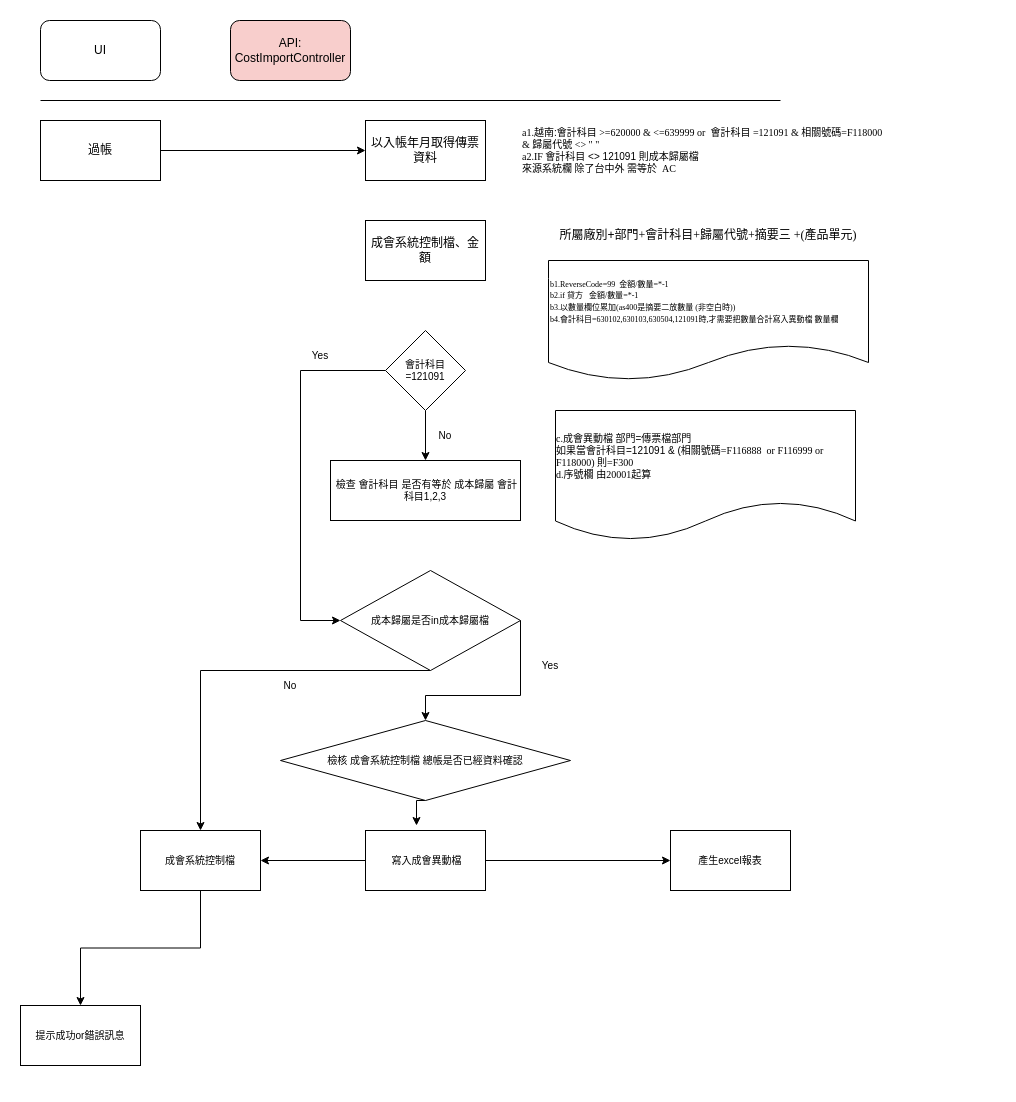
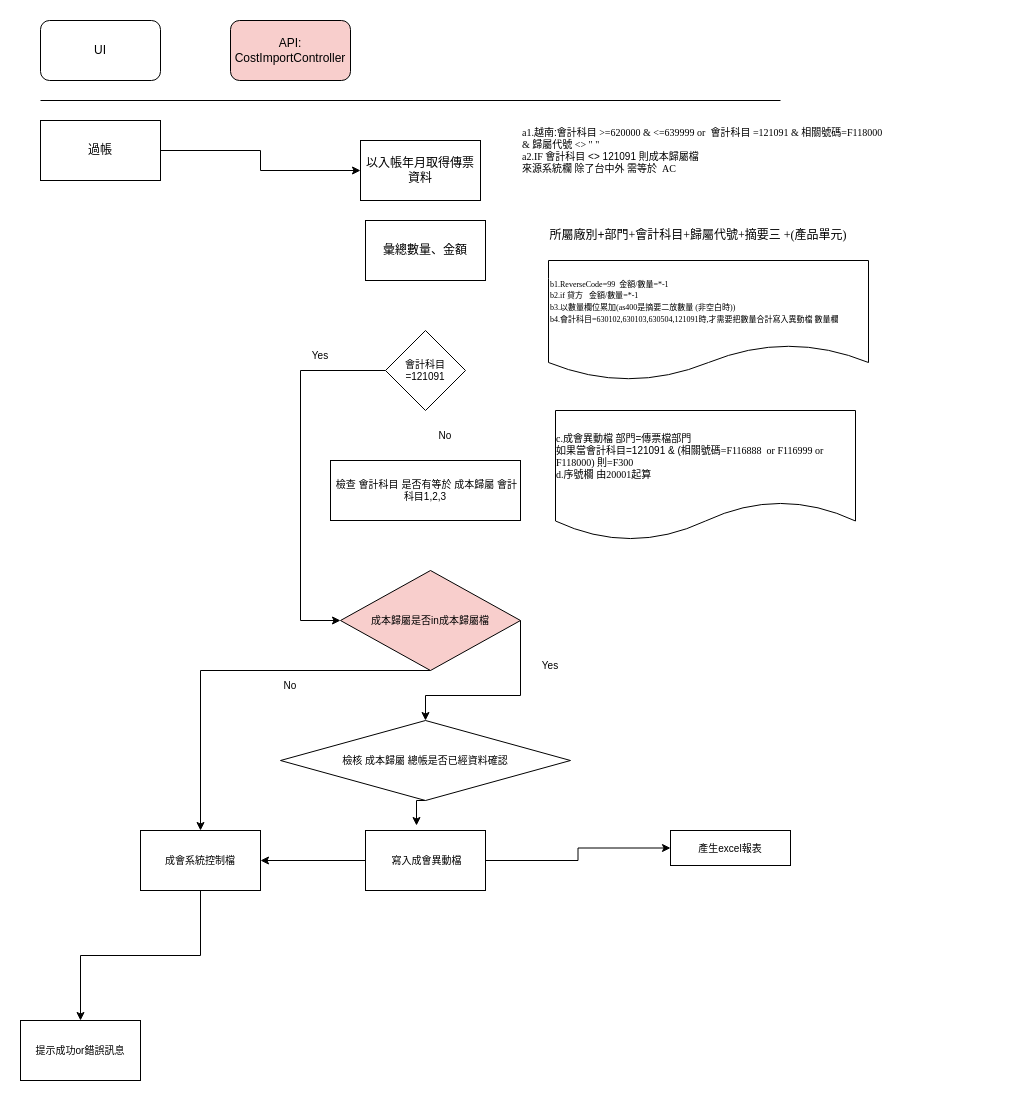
  <mxCell id="0" />
  <mxCell id="1" parent="0" />
  <mxCell id="2" style="edgeStyle=orthogonalEdgeStyle;rounded=0;orthogonalLoop=1;jettySize=auto;html=1;exitX=1;exitY=0.5;exitDx=0;exitDy=0;entryX=0;entryY=0.5;entryDx=0;entryDy=0;" edge="1" parent="1" source="3" target="7"><mxGeometry relative="1" as="geometry"><mxPoint x="230" y="150" as="targetPoint" /></mxGeometry></mxCell>
  <mxCell id="3" value="過帳" style="rounded=0;whiteSpace=wrap;html=1;" vertex="1" parent="1"><mxGeometry x="40" y="120" width="120" height="60" as="geometry" /></mxCell>
  <mxCell id="4" value="UI" style="rounded=1;whiteSpace=wrap;html=1;" vertex="1" parent="1"><mxGeometry x="40" y="20" width="120" height="60" as="geometry" /></mxCell>
  <mxCell id="5" value="API:&lt;br&gt;CostImportController" style="rounded=1;whiteSpace=wrap;html=1;fillColor=#f8cecc;" vertex="1" parent="1"><mxGeometry x="230" y="20" width="120" height="60" as="geometry" /></mxCell>
  <mxCell id="6" value="" style="endArrow=none;html=1;rounded=0;" edge="1" parent="1"><mxGeometry width="50" height="50" relative="1" as="geometry"><mxPoint x="40" y="100" as="sourcePoint" /><mxPoint x="780" y="100" as="targetPoint" /></mxGeometry></mxCell>
- <mxCell id="7" value="以入帳年月取得傳票資料" style="rounded=0;whiteSpace=wrap;html=1;" vertex="1" parent="1"><mxGeometry x="365" y="120" width="120" height="60" as="geometry" /></mxCell>
+ <mxCell id="7" value="以入帳年月取得傳票資料" style="rounded=0;whiteSpace=wrap;html=1;" vertex="1" parent="1"><mxGeometry x="360" y="140" width="120" height="60" as="geometry" /></mxCell>
  <mxCell id="8" value="&lt;p style=&quot;margin: 0in; font-size: 10px;&quot;&gt;&lt;font style=&quot;font-size: 10px;&quot;&gt;&lt;span style=&quot;font-family: Calibri; font-size: 10px;&quot;&gt;a1.&lt;/span&gt;&lt;span style=&quot;font-family: &amp;quot;Microsoft JhengHei&amp;quot;; font-size: 10px;&quot;&gt;越南&lt;/span&gt;:&lt;span style=&quot;font-family: &amp;quot;Microsoft JhengHei&amp;quot;; font-size: 10px;&quot;&gt;會計科目&lt;/span&gt;&lt;span style=&quot;font-family: Calibri; font-size: 10px;&quot;&gt; &amp;gt;=620000 &amp;amp; &amp;lt;=639999 or&amp;nbsp; &lt;/span&gt;&lt;span style=&quot;font-family: &amp;quot;Microsoft JhengHei&amp;quot;; font-size: 10px;&quot;&gt;會計科目&lt;/span&gt;&lt;span style=&quot;font-family: Calibri; font-size: 10px;&quot;&gt; =121091 &amp;amp; &lt;/span&gt;相關號碼&lt;span style=&quot;font-family: Calibri; font-size: 10px;&quot;&gt;=F118000&lt;br style=&quot;font-size: 10px;&quot;&gt;&amp;amp; &lt;/span&gt;&lt;span style=&quot;font-family: &amp;quot;Microsoft JhengHei&amp;quot;; font-size: 10px;&quot;&gt;歸屬代號&lt;/span&gt;&lt;span style=&quot;font-family: Calibri; font-size: 10px;&quot;&gt; &amp;lt;&amp;gt; &quot; &quot; &lt;/span&gt;&lt;/font&gt;&lt;/p&gt;&lt;p style=&quot;margin: 0in; font-size: 10px;&quot;&gt;&lt;font style=&quot;font-size: 10px;&quot;&gt;&lt;span style=&quot;font-family: Calibri; font-size: 10px;&quot;&gt;a2.IF &lt;/span&gt;&lt;span style=&quot;font-family: &amp;quot;Microsoft JhengHei&amp;quot;; font-size: 10px;&quot;&gt;會計科目&lt;/span&gt; &amp;lt;&amp;gt; 121091 &lt;span style=&quot;font-family: &amp;quot;Microsoft JhengHei&amp;quot;; font-size: 10px;&quot;&gt;則成本歸屬檔&lt;br style=&quot;font-size: 10px;&quot;&gt;來源系統欄 除了台中外 需等於&lt;/span&gt;&lt;span style=&quot;font-family: Calibri; font-size: 10px;&quot;&gt;&amp;nbsp; AC&lt;/span&gt;&lt;/font&gt;&lt;/p&gt;" style="text;html=1;strokeColor=none;fillColor=none;align=left;verticalAlign=middle;whiteSpace=wrap;rounded=0;" vertex="1" parent="1"><mxGeometry x="520" y="105" width="474" height="90" as="geometry" /></mxCell>
- <mxCell id="9" value="成會系統控制檔、金額" style="rounded=0;whiteSpace=wrap;html=1;" vertex="1" parent="1"><mxGeometry x="365" y="220" width="120" height="60" as="geometry" /></mxCell>
- <mxCell id="10" value="&lt;span style=&quot;font-family:&amp;quot;Microsoft JhengHei&amp;quot;&quot;&gt;所屬廠別&lt;/span&gt;&lt;span style=&quot;font-family:&lt;br/&gt;Calibri&quot;&gt;+&lt;/span&gt;&lt;span style=&quot;font-family:&amp;quot;Microsoft JhengHei&amp;quot;&quot;&gt;部門&lt;/span&gt;&lt;span style=&quot;font-family:Calibri&quot;&gt;+&lt;/span&gt;&lt;span style=&quot;font-family:&amp;quot;Microsoft JhengHei&amp;quot;&quot;&gt;會計科目&lt;/span&gt;&lt;span style=&quot;font-family:Calibri&quot;&gt;+&lt;/span&gt;&lt;span style=&quot;font-family:&amp;quot;Microsoft JhengHei&amp;quot;&quot;&gt;歸屬代號&lt;/span&gt;&lt;span style=&quot;font-family:Calibri&quot;&gt;+&lt;/span&gt;&lt;span style=&quot;font-family:&amp;quot;Microsoft JhengHei&amp;quot;&quot;&gt;摘要三&lt;/span&gt;&lt;span style=&quot;font-family:Calibri&quot;&gt; +(&lt;/span&gt;&lt;span style=&quot;font-family:&amp;quot;Microsoft JhengHei&amp;quot;&quot;&gt;產品單元&lt;/span&gt;&lt;span style=&quot;font-family:Calibri&quot;&gt;)&lt;/span&gt;" style="text;html=1;strokeColor=none;fillColor=none;align=center;verticalAlign=middle;whiteSpace=wrap;rounded=0;" vertex="1" parent="1"><mxGeometry x="515" y="220" width="386" height="30" as="geometry" /></mxCell>
- <mxCell id="11" style="edgeStyle=orthogonalEdgeStyle;rounded=0;orthogonalLoop=1;jettySize=auto;html=1;exitX=0.5;exitY=1;exitDx=0;exitDy=0;entryX=0.5;entryY=0;entryDx=0;entryDy=0;fontSize=10;" edge="1" parent="1" source="13" target="14"><mxGeometry relative="1" as="geometry" /></mxCell>
+ <mxCell id="9" value="彙總數量、金額" style="rounded=0;whiteSpace=wrap;html=1;" vertex="1" parent="1"><mxGeometry x="365" y="220" width="120" height="60" as="geometry" /></mxCell>
+ <mxCell id="10" value="&lt;span style=&quot;font-family:&amp;quot;Microsoft JhengHei&amp;quot;&quot;&gt;所屬廠別&lt;/span&gt;&lt;span style=&quot;font-family:&lt;br/&gt;Calibri&quot;&gt;+&lt;/span&gt;&lt;span style=&quot;font-family:&amp;quot;Microsoft JhengHei&amp;quot;&quot;&gt;部門&lt;/span&gt;&lt;span style=&quot;font-family:Calibri&quot;&gt;+&lt;/span&gt;&lt;span style=&quot;font-family:&amp;quot;Microsoft JhengHei&amp;quot;&quot;&gt;會計科目&lt;/span&gt;&lt;span style=&quot;font-family:Calibri&quot;&gt;+&lt;/span&gt;&lt;span style=&quot;font-family:&amp;quot;Microsoft JhengHei&amp;quot;&quot;&gt;歸屬代號&lt;/span&gt;&lt;span style=&quot;font-family:Calibri&quot;&gt;+&lt;/span&gt;&lt;span style=&quot;font-family:&amp;quot;Microsoft JhengHei&amp;quot;&quot;&gt;摘要三&lt;/span&gt;&lt;span style=&quot;font-family:Calibri&quot;&gt; +(&lt;/span&gt;&lt;span style=&quot;font-family:&amp;quot;Microsoft JhengHei&amp;quot;&quot;&gt;產品單元&lt;/span&gt;&lt;span style=&quot;font-family:Calibri&quot;&gt;)&lt;/span&gt;" style="text;html=1;strokeColor=none;fillColor=none;align=center;verticalAlign=middle;whiteSpace=wrap;rounded=0;" vertex="1" parent="1"><mxGeometry x="505" y="220" width="386" height="30" as="geometry" /></mxCell>
  <mxCell id="12" style="edgeStyle=orthogonalEdgeStyle;rounded=0;orthogonalLoop=1;jettySize=auto;html=1;exitX=0;exitY=0.5;exitDx=0;exitDy=0;entryX=0;entryY=0.5;entryDx=0;entryDy=0;fontSize=10;" edge="1" parent="1" source="13" target="18"><mxGeometry relative="1" as="geometry"><Array as="points"><mxPoint x="300" y="370" /><mxPoint x="300" y="620" /></Array></mxGeometry></mxCell>
  <mxCell id="13" value="&lt;span style=&quot;font-size: 10px;&quot;&gt;會計科目 =121091&lt;/span&gt;" style="rhombus;whiteSpace=wrap;html=1;fontSize=10;" vertex="1" parent="1"><mxGeometry x="385" y="330" width="80" height="80" as="geometry" /></mxCell>
  <mxCell id="14" value="&lt;span style=&quot;font-size: 10px;&quot;&gt;&amp;nbsp;檢查 會計科目 是否有等於 成本歸屬 會計科目1,2,3&lt;/span&gt;" style="rounded=0;whiteSpace=wrap;html=1;fontSize=10;" vertex="1" parent="1"><mxGeometry x="330" y="460" width="190" height="60" as="geometry" /></mxCell>
  <mxCell id="15" value="No" style="text;html=1;strokeColor=none;fillColor=none;align=center;verticalAlign=middle;whiteSpace=wrap;rounded=0;fontSize=10;" vertex="1" parent="1"><mxGeometry x="415" y="420" width="60" height="30" as="geometry" /></mxCell>
  <mxCell id="16" style="edgeStyle=orthogonalEdgeStyle;rounded=0;orthogonalLoop=1;jettySize=auto;html=1;exitX=1;exitY=0.5;exitDx=0;exitDy=0;entryX=0.5;entryY=0;entryDx=0;entryDy=0;fontSize=10;" edge="1" parent="1" source="18" target="24"><mxGeometry relative="1" as="geometry"><Array as="points"><mxPoint x="520" y="695" /><mxPoint x="425" y="695" /></Array></mxGeometry></mxCell>
  <mxCell id="17" style="edgeStyle=orthogonalEdgeStyle;rounded=0;orthogonalLoop=1;jettySize=auto;html=1;exitX=0.5;exitY=1;exitDx=0;exitDy=0;entryX=0.5;entryY=0;entryDx=0;entryDy=0;fontSize=10;" edge="1" parent="1" source="18" target="27"><mxGeometry relative="1" as="geometry"><Array as="points"><mxPoint x="200" y="670" /></Array></mxGeometry></mxCell>
- <mxCell id="18" value="&lt;span style=&quot;font-size: 10px;&quot;&gt;成本歸屬是否in成本歸屬檔&lt;/span&gt;" style="rhombus;whiteSpace=wrap;html=1;fontSize=10;" vertex="1" parent="1"><mxGeometry x="340" y="570" width="180" height="100" as="geometry" /></mxCell>
+ <mxCell id="18" value="&lt;span style=&quot;font-size: 10px;&quot;&gt;成本歸屬是否in成本歸屬檔&lt;/span&gt;" style="rhombus;whiteSpace=wrap;html=1;fontSize=10;fillColor=#f8cecc;" vertex="1" parent="1"><mxGeometry x="340" y="570" width="180" height="100" as="geometry" /></mxCell>
  <mxCell id="19" style="edgeStyle=orthogonalEdgeStyle;rounded=0;orthogonalLoop=1;jettySize=auto;html=1;entryX=0;entryY=0.5;entryDx=0;entryDy=0;fontSize=10;" edge="1" parent="1" source="21" target="22"><mxGeometry relative="1" as="geometry" /></mxCell>
  <mxCell id="20" style="edgeStyle=orthogonalEdgeStyle;rounded=0;orthogonalLoop=1;jettySize=auto;html=1;exitX=0;exitY=0.5;exitDx=0;exitDy=0;entryX=1;entryY=0.5;entryDx=0;entryDy=0;fontSize=10;" edge="1" parent="1" source="21" target="27"><mxGeometry relative="1" as="geometry" /></mxCell>
  <mxCell id="21" value="&lt;span style=&quot;font-size: 10px;&quot;&gt;&amp;nbsp;寫入成會異動檔&lt;/span&gt;" style="rounded=0;whiteSpace=wrap;html=1;fontSize=10;" vertex="1" parent="1"><mxGeometry x="365" y="830" width="120" height="60" as="geometry" /></mxCell>
- <mxCell id="22" value="&lt;span style=&quot;font-size: 10px;&quot;&gt;產生excel報表&lt;/span&gt;" style="rounded=0;whiteSpace=wrap;html=1;fontSize=10;" vertex="1" parent="1"><mxGeometry x="670" y="830" width="120" height="60" as="geometry" /></mxCell>
+ <mxCell id="22" value="&lt;span style=&quot;font-size: 10px;&quot;&gt;產生excel報表&lt;/span&gt;" style="rounded=0;whiteSpace=wrap;html=1;fontSize=10;" vertex="1" parent="1"><mxGeometry x="670" y="830" width="120" height="35" as="geometry" /></mxCell>
  <mxCell id="23" style="edgeStyle=orthogonalEdgeStyle;rounded=0;orthogonalLoop=1;jettySize=auto;html=1;exitX=0.5;exitY=1;exitDx=0;exitDy=0;entryX=0.425;entryY=-0.083;entryDx=0;entryDy=0;entryPerimeter=0;fontSize=10;" edge="1" parent="1" source="24" target="21"><mxGeometry relative="1" as="geometry" /></mxCell>
- <mxCell id="24" value="&lt;span style=&quot;font-size: 10px;&quot;&gt;檢核 成會系統控制檔 總帳是否已經資料確認&lt;/span&gt;" style="rhombus;whiteSpace=wrap;html=1;fontSize=10;" vertex="1" parent="1"><mxGeometry x="280" y="720" width="290" height="80" as="geometry" /></mxCell>
- <mxCell id="25" value="提示成功or錯誤訊息" style="rounded=0;whiteSpace=wrap;html=1;fontSize=10;" vertex="1" parent="1"><mxGeometry x="20" y="1005" width="120" height="60" as="geometry" /></mxCell>
+ <mxCell id="24" value="&lt;span style=&quot;font-size: 10px;&quot;&gt;檢核 成本歸屬 總帳是否已經資料確認&lt;/span&gt;" style="rhombus;whiteSpace=wrap;html=1;fontSize=10;" vertex="1" parent="1"><mxGeometry x="280" y="720" width="290" height="80" as="geometry" /></mxCell>
+ <mxCell id="25" value="提示成功or錯誤訊息" style="rounded=0;whiteSpace=wrap;html=1;fontSize=10;" vertex="1" parent="1"><mxGeometry x="20" y="1020" width="120" height="60" as="geometry" /></mxCell>
  <mxCell id="26" style="edgeStyle=orthogonalEdgeStyle;rounded=0;orthogonalLoop=1;jettySize=auto;html=1;exitX=0.5;exitY=1;exitDx=0;exitDy=0;entryX=0.5;entryY=0;entryDx=0;entryDy=0;fontSize=10;" edge="1" parent="1" source="27" target="25"><mxGeometry relative="1" as="geometry" /></mxCell>
  <mxCell id="27" value="成會系統控制檔" style="rounded=0;whiteSpace=wrap;html=1;fontSize=10;" vertex="1" parent="1"><mxGeometry x="140" y="830" width="120" height="60" as="geometry" /></mxCell>
  <mxCell id="28" value="&lt;p style=&quot;font-size: 8px; margin: 0in;&quot;&gt;&lt;span style=&quot;background-color: initial; font-family: Calibri;&quot;&gt;b1.ReverseCode=99&amp;nbsp;&amp;nbsp;&lt;/span&gt;&lt;span style=&quot;background-color: initial; font-family: &amp;quot;Microsoft JhengHei&amp;quot;;&quot;&gt;金額&lt;/span&gt;&lt;span style=&quot;background-color: initial; font-family: Calibri;&quot;&gt;/&lt;/span&gt;&lt;span style=&quot;background-color: initial; font-family: &amp;quot;Microsoft JhengHei&amp;quot;;&quot;&gt;數量&lt;/span&gt;&lt;span style=&quot;background-color: initial; font-family: Calibri;&quot;&gt;=*-1&lt;/span&gt;&lt;br&gt;&lt;/p&gt;&lt;span style=&quot;font-size: 8px; background-color: initial; font-family: Calibri;&quot;&gt;b2.if&amp;nbsp;&lt;/span&gt;&lt;span style=&quot;font-size: 8px; background-color: initial; font-family: &amp;quot;Microsoft JhengHei&amp;quot;;&quot;&gt;貸方&lt;/span&gt;&lt;span style=&quot;font-size: 8px; background-color: initial; font-family: Calibri;&quot;&gt;&amp;nbsp;&amp;nbsp;&amp;nbsp;&lt;/span&gt;&lt;span style=&quot;font-size: 8px; background-color: initial; font-family: &amp;quot;Microsoft JhengHei&amp;quot;;&quot;&gt;金額&lt;/span&gt;&lt;span style=&quot;font-size: 8px; background-color: initial; font-family: Calibri;&quot;&gt;/&lt;/span&gt;&lt;span style=&quot;font-size: 8px; background-color: initial; font-family: &amp;quot;Microsoft JhengHei&amp;quot;;&quot;&gt;數量&lt;/span&gt;&lt;span style=&quot;font-size: 8px; background-color: initial; font-family: Calibri;&quot;&gt;=*-1&lt;/span&gt;&lt;br style=&quot;font-size: 12px;&quot;&gt;&lt;span style=&quot;font-size: 8px; background-color: initial; font-family: Calibri;&quot;&gt;b3.&lt;/span&gt;&lt;span style=&quot;font-size: 8px; background-color: initial; font-family: &amp;quot;Microsoft JhengHei&amp;quot;;&quot;&gt;以數量欄位累加&lt;/span&gt;&lt;span style=&quot;font-size: 8px; background-color: initial; font-family: Calibri;&quot;&gt;(as400&lt;/span&gt;&lt;span style=&quot;font-size: 8px; background-color: initial; font-family: &amp;quot;Microsoft JhengHei&amp;quot;;&quot;&gt;是摘要二放數量&lt;/span&gt;&lt;span style=&quot;font-size: 8px; background-color: initial; font-family: Calibri;&quot;&gt;&amp;nbsp;(&lt;/span&gt;&lt;span style=&quot;font-size: 8px; background-color: initial; font-family: &amp;quot;Microsoft JhengHei&amp;quot;;&quot;&gt;非空白時&lt;/span&gt;&lt;span style=&quot;font-size: 8px; background-color: initial; font-family: Calibri;&quot;&gt;))&lt;/span&gt;&lt;br style=&quot;font-size: 12px;&quot;&gt;&lt;span style=&quot;font-size: 8px; background-color: initial; font-family: Calibri;&quot;&gt;b4.&lt;/span&gt;&lt;span style=&quot;font-size: 8px; background-color: initial; font-family: &amp;quot;Microsoft JhengHei&amp;quot;;&quot;&gt;會計科目&lt;/span&gt;&lt;span style=&quot;font-size: 8px; background-color: initial; font-family: Calibri;&quot;&gt;=630102,630103,630504,121091&lt;/span&gt;&lt;span style=&quot;font-size: 8px; background-color: initial; font-family: &amp;quot;Microsoft JhengHei&amp;quot;;&quot;&gt;時&lt;/span&gt;&lt;span style=&quot;font-size: 8px; background-color: initial; font-family: Calibri;&quot;&gt;,&lt;/span&gt;&lt;span style=&quot;font-size: 8px; background-color: initial; font-family: &amp;quot;Microsoft JhengHei&amp;quot;;&quot;&gt;才需要把數量合計寫入&lt;/span&gt;&lt;span style=&quot;font-size: 8px; background-color: initial; font-family: &amp;quot;Microsoft JhengHei&amp;quot;;&quot;&gt;異動檔 數量欄&lt;/span&gt;" style="shape=document;whiteSpace=wrap;html=1;boundedLbl=1;fontSize=10;align=left;" vertex="1" parent="1"><mxGeometry x="548" y="260" width="320" height="120" as="geometry" /></mxCell>
  <mxCell id="29" value="&lt;p style=&quot;text-align: left; margin: 0in;&quot;&gt;&lt;span style=&quot;font-family: Calibri;&quot;&gt;c.&lt;/span&gt;&lt;span style=&quot;font-family: &amp;quot;Microsoft JhengHei&amp;quot;;&quot;&gt;成會異動檔 部門&lt;/span&gt;=&lt;span style=&quot;font-family: &amp;quot;Microsoft JhengHei&amp;quot;;&quot;&gt;傳票檔部門&lt;/span&gt;&lt;span style=&quot;font-family: Calibri;&quot;&gt;&amp;nbsp;&lt;/span&gt;&lt;/p&gt;&lt;p style=&quot;text-align: left; margin: 0in;&quot;&gt;&lt;span style=&quot;font-family: Calibri;&quot;&gt;&lt;/span&gt;&lt;span style=&quot;font-family: &amp;quot;Microsoft JhengHei&amp;quot;;&quot;&gt;如果當會計科目&lt;/span&gt;=121091 &amp;amp; (&lt;span style=&quot;font-family: &amp;quot;Microsoft JhengHei&amp;quot;;&quot;&gt;相關號碼&lt;/span&gt;&lt;span style=&quot;font-family: Calibri;&quot;&gt;=F116888&amp;nbsp; or F116999 or&amp;nbsp;&amp;nbsp; F118000)&amp;nbsp;&lt;/span&gt;&lt;span style=&quot;font-family: &amp;quot;Microsoft JhengHei&amp;quot;;&quot;&gt;則&lt;/span&gt;&lt;span style=&quot;font-family: Calibri;&quot;&gt;=F300&lt;br&gt;&lt;/span&gt;&lt;/p&gt;&lt;p style=&quot;text-align: left; margin: 0in;&quot;&gt;&lt;span style=&quot;font-family: Calibri;&quot;&gt;d.&lt;/span&gt;序號欄 由&lt;span style=&quot;font-family: Calibri;&quot;&gt;20001&lt;/span&gt;&lt;span style=&quot;font-family: &amp;quot;Microsoft JhengHei&amp;quot;;&quot;&gt;起算&lt;/span&gt;&lt;/p&gt;" style="shape=document;whiteSpace=wrap;html=1;boundedLbl=1;fontSize=10;" vertex="1" parent="1"><mxGeometry x="555" y="410" width="300" height="130" as="geometry" /></mxCell>
  <mxCell id="30" value="Yes" style="text;html=1;strokeColor=none;fillColor=none;align=center;verticalAlign=middle;whiteSpace=wrap;rounded=0;fontSize=10;" vertex="1" parent="1"><mxGeometry x="520" y="650" width="60" height="30" as="geometry" /></mxCell>
  <mxCell id="31" value="Yes" style="text;html=1;strokeColor=none;fillColor=none;align=center;verticalAlign=middle;whiteSpace=wrap;rounded=0;fontSize=10;" vertex="1" parent="1"><mxGeometry x="290" y="340" width="60" height="30" as="geometry" /></mxCell>
  <mxCell id="32" value="No" style="text;html=1;strokeColor=none;fillColor=none;align=center;verticalAlign=middle;whiteSpace=wrap;rounded=0;fontSize=10;" vertex="1" parent="1"><mxGeometry x="260" y="670" width="60" height="30" as="geometry" /></mxCell>
